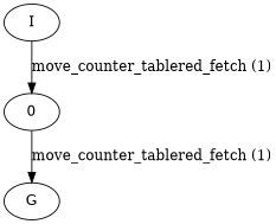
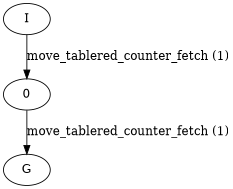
  digraph {
    n1 [label=I]
    n2 [label=0]
    n3 [label=G]
-   n1 -> n2 [label="move_counter_tablered_fetch (1)"]
-   n2 -> n3 [label="move_counter_tablered_fetch (1)"]
+   n1 -> n2 [label="move_tablered_counter_fetch (1)"]
+   n2 -> n3 [label="move_tablered_counter_fetch (1)"]
  }
